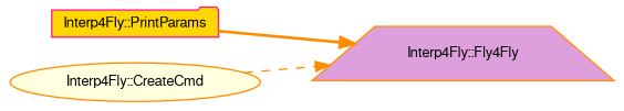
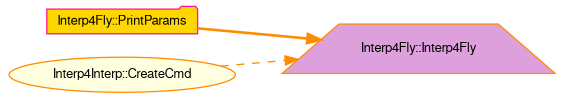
  digraph {
    rankdir=LR
    node [color=darkorange fontname=FreeSans fontsize=10 style=filled]
    edge [color=darkorange fontname=FreeSans fontsize=10 labelfontname=FreeSans labelfontsize=10]
    n1 [color=deeppink fillcolor=gold fontcolor=black height=0.2 label="Interp4Fly::PrintParams" shape=folder width=0.4]
-   n2 [fillcolor=plum height=0.2 label="Interp4Fly::Fly4Fly" shape=trapezium width=0.4]
-   n3 [fillcolor=lightyellow height=0.2 label="Interp4Fly::CreateCmd" shape=ellipse width=0.4]
+   n2 [fillcolor=plum height=0.2 label="Interp4Fly::Interp4Fly" shape=trapezium width=0.4]
+   n3 [fillcolor=lightyellow height=0.2 label="Interp4Interp::CreateCmd" shape=ellipse width=0.4]
    n1 -> n2 [style=bold]
    n3 -> n2 [style=dashed]
  }
